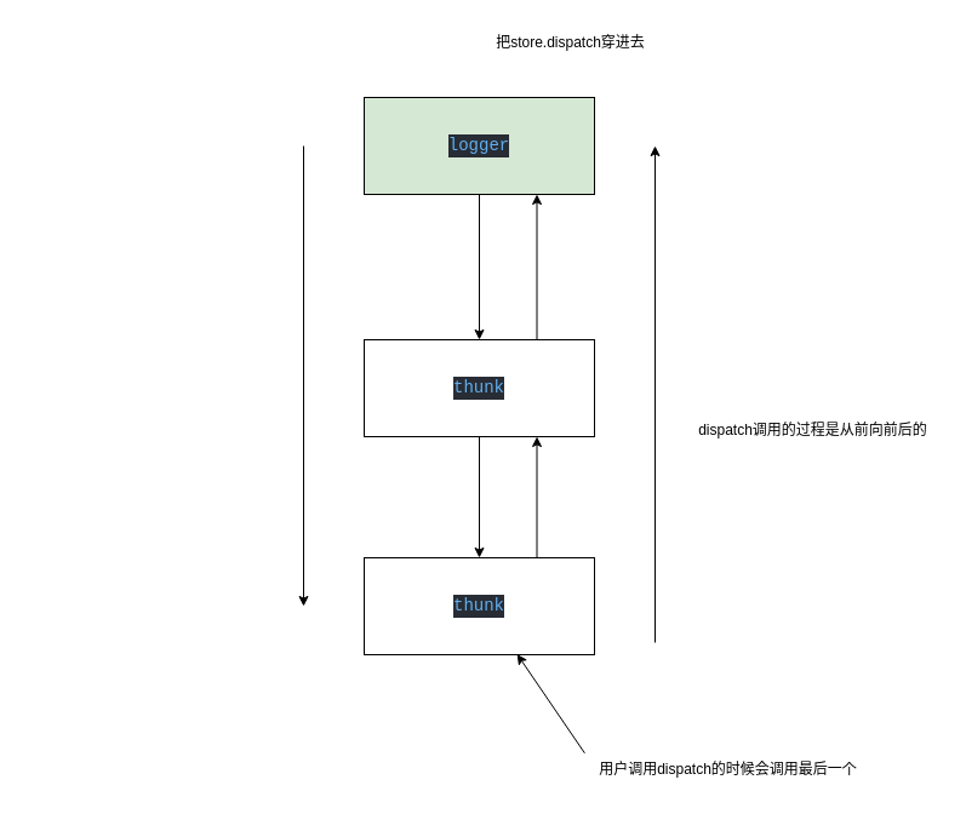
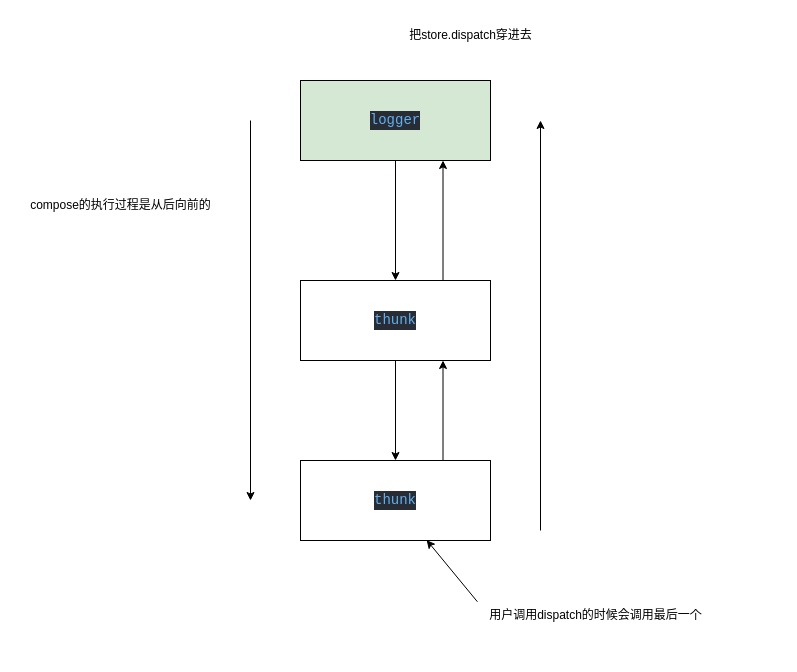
  <mxCell id="0" />
  <mxCell id="1" parent="0" />
  <mxCell id="2" style="edgeStyle=none;html=1;exitX=0.5;exitY=1;exitDx=0;exitDy=0;entryX=0.5;entryY=0;entryDx=0;entryDy=0;" edge="1" parent="1" source="3" target="6"><mxGeometry relative="1" as="geometry" /></mxCell>
  <mxCell id="3" value="&lt;div style=&quot;color: rgb(171, 178, 191); background-color: rgb(40, 44, 52); font-family: Consolas, &amp;quot;Courier New&amp;quot;, monospace; font-size: 14px; line-height: 19px; white-space: pre;&quot;&gt;&lt;span style=&quot;color: #61afef;&quot;&gt;logger&lt;/span&gt;&lt;/div&gt;" style="whiteSpace=wrap;html=1;fillColor=#d5e8d4;" vertex="1" parent="1"><mxGeometry x="300" y="80" width="190" height="80" as="geometry" /></mxCell>
  <mxCell id="4" style="edgeStyle=none;html=1;exitX=0.5;exitY=1;exitDx=0;exitDy=0;" edge="1" parent="1" source="6" target="8"><mxGeometry relative="1" as="geometry" /></mxCell>
  <mxCell id="5" style="edgeStyle=none;html=1;exitX=0.75;exitY=0;exitDx=0;exitDy=0;entryX=0.75;entryY=1;entryDx=0;entryDy=0;" edge="1" parent="1" source="6" target="3"><mxGeometry relative="1" as="geometry" /></mxCell>
  <mxCell id="6" value="&lt;div style=&quot;color: rgb(171, 178, 191); background-color: rgb(40, 44, 52); font-family: Consolas, &amp;quot;Courier New&amp;quot;, monospace; font-size: 14px; line-height: 19px; white-space: pre;&quot;&gt;&lt;span style=&quot;color: rgb(97, 175, 239);&quot;&gt;thunk&lt;/span&gt;&lt;/div&gt;" style="whiteSpace=wrap;html=1;" vertex="1" parent="1"><mxGeometry x="300" y="280" width="190" height="80" as="geometry" /></mxCell>
  <mxCell id="7" style="edgeStyle=none;html=1;exitX=0.75;exitY=0;exitDx=0;exitDy=0;entryX=0.75;entryY=1;entryDx=0;entryDy=0;" edge="1" parent="1" source="8" target="6"><mxGeometry relative="1" as="geometry" /></mxCell>
  <mxCell id="8" value="&lt;div style=&quot;color: rgb(171, 178, 191); background-color: rgb(40, 44, 52); font-family: Consolas, &amp;quot;Courier New&amp;quot;, monospace; font-size: 14px; line-height: 19px; white-space: pre;&quot;&gt;&lt;span style=&quot;color: rgb(97, 175, 239);&quot;&gt;thunk&lt;/span&gt;&lt;/div&gt;" style="whiteSpace=wrap;html=1;" vertex="1" parent="1"><mxGeometry x="300" y="460" width="190" height="80" as="geometry" /></mxCell>
  <mxCell id="9" value="把store.dispatch穿进去" style="text;html=1;align=center;verticalAlign=middle;resizable=0;points=[];autosize=1;strokeColor=none;fillColor=none;" vertex="1" parent="1"><mxGeometry x="395" y="20" width="150" height="30" as="geometry" /></mxCell>
- <mxCell id="10" value="用户调用dispatch的时候会调用最后一个" style="text;html=1;align=center;verticalAlign=middle;resizable=0;points=[];autosize=1;strokeColor=none;fillColor=none;" vertex="1" parent="1"><mxGeometry x="480" y="620" width="240" height="30" as="geometry" /></mxCell>
+ <mxCell id="10" value="用户调用dispatch的时候会调用最后一个" style="text;html=1;align=center;verticalAlign=middle;resizable=0;points=[];autosize=1;strokeColor=none;fillColor=none;" vertex="1" parent="1"><mxGeometry x="475" y="600" width="240" height="30" as="geometry" /></mxCell>
  <mxCell id="11" style="edgeStyle=none;html=1;exitX=0.008;exitY=0.042;exitDx=0;exitDy=0;exitPerimeter=0;entryX=0.664;entryY=0.995;entryDx=0;entryDy=0;entryPerimeter=0;" edge="1" parent="1" source="10" target="8"><mxGeometry relative="1" as="geometry"><mxPoint x="520" y="560" as="targetPoint" /></mxGeometry></mxCell>
  <mxCell id="12" value="" style="endArrow=classic;html=1;" edge="1" parent="1"><mxGeometry width="50" height="50" relative="1" as="geometry"><mxPoint x="250" y="120" as="sourcePoint" /><mxPoint x="250" y="500" as="targetPoint" /></mxGeometry></mxCell>
+ <mxCell id="13" value="compose的执行过程是从后向前的" style="text;html=1;align=center;verticalAlign=middle;resizable=0;points=[];autosize=1;strokeColor=none;fillColor=none;" vertex="1" parent="1"><mxGeometry x="20" y="190" width="200" height="30" as="geometry" /></mxCell>
  <mxCell id="14" value="" style="endArrow=classic;html=1;" edge="1" parent="1"><mxGeometry width="50" height="50" relative="1" as="geometry"><mxPoint x="540" y="530" as="sourcePoint" /><mxPoint x="540" y="120" as="targetPoint" /></mxGeometry></mxCell>
- <mxCell id="15" value="dispatch调用的过程是从前向前后的" style="text;html=1;align=center;verticalAlign=middle;resizable=0;points=[];autosize=1;strokeColor=none;fillColor=none;" vertex="1" parent="1"><mxGeometry x="565" y="340" width="210" height="30" as="geometry" /></mxCell>
